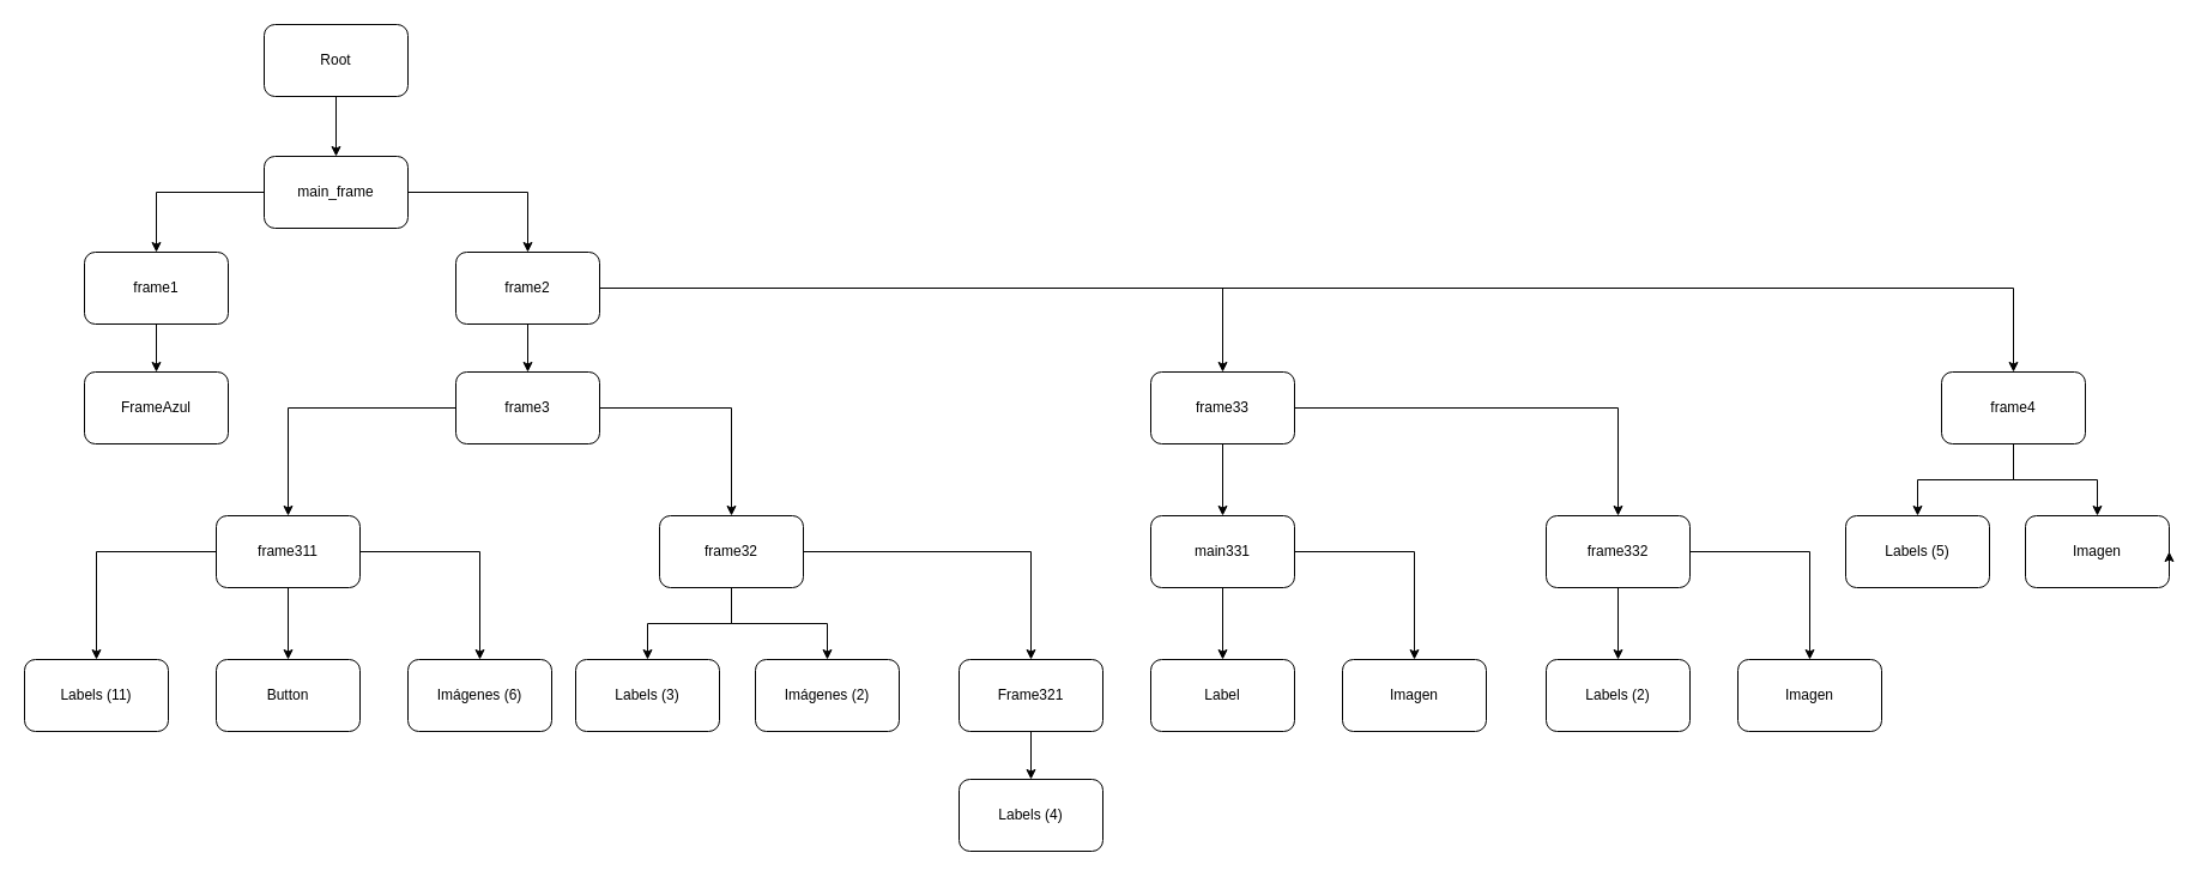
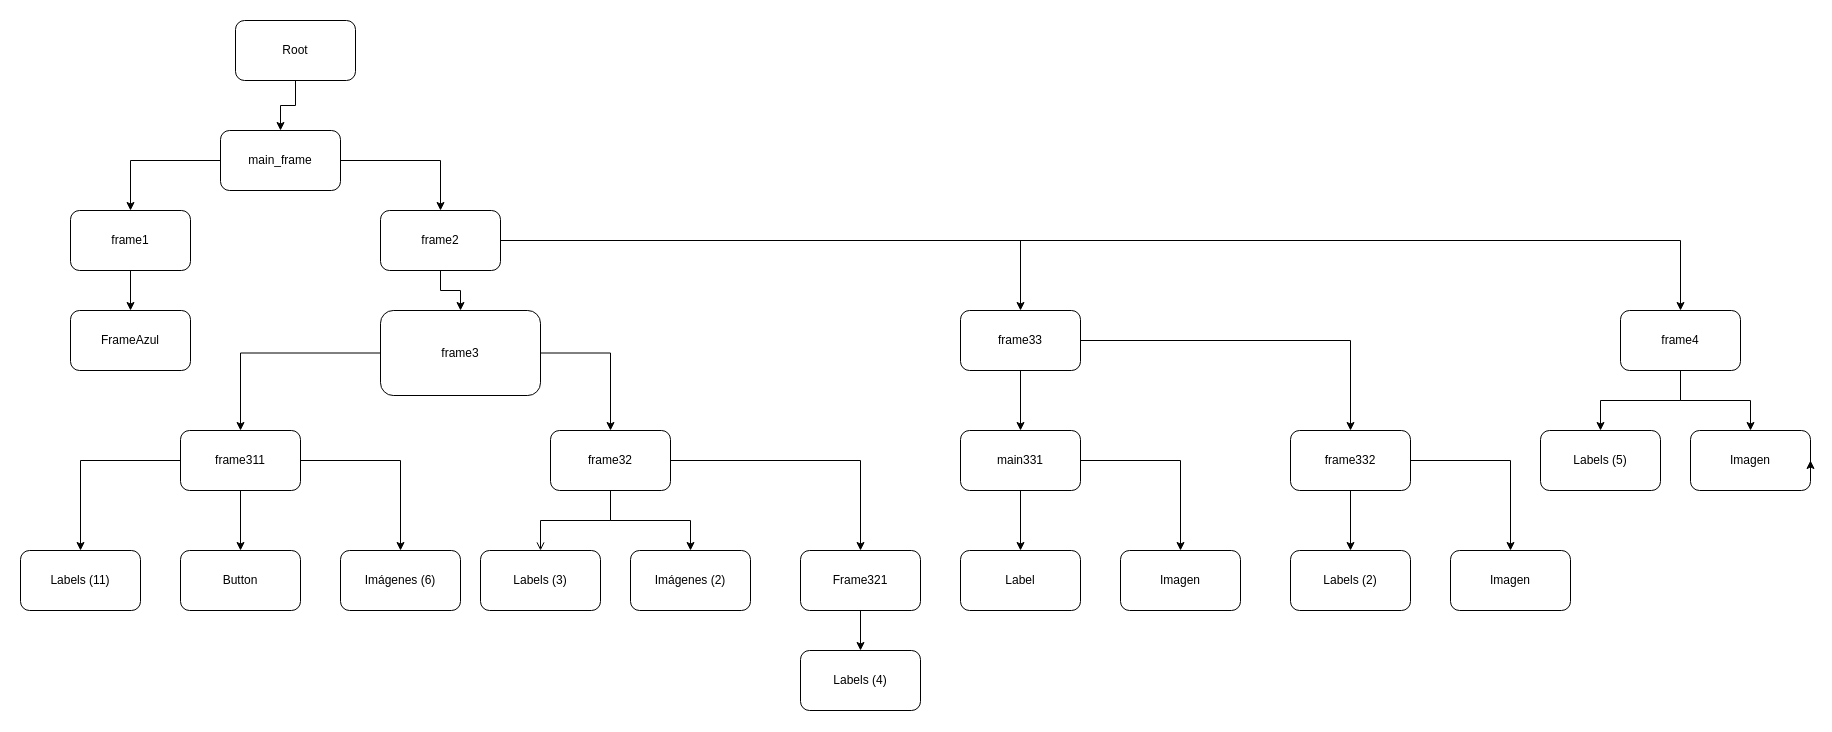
  <mxCell id="0" />
  <mxCell id="1" parent="0" />
  <mxCell id="2" style="edgeStyle=orthogonalEdgeStyle;rounded=0;orthogonalLoop=1;jettySize=auto;html=1;" edge="1" parent="1" source="3" target="6"><mxGeometry relative="1" as="geometry"><mxPoint x="280" y="140" as="targetPoint" /></mxGeometry></mxCell>
- <mxCell id="3" value="Root" style="rounded=1;whiteSpace=wrap;html=1;" vertex="1" parent="1"><mxGeometry x="220" y="20" width="120" height="60" as="geometry" /></mxCell>
+ <mxCell id="3" value="Root" style="rounded=1;whiteSpace=wrap;html=1;" vertex="1" parent="1"><mxGeometry x="235" y="20" width="120" height="60" as="geometry" /></mxCell>
  <mxCell id="4" style="edgeStyle=orthogonalEdgeStyle;rounded=0;orthogonalLoop=1;jettySize=auto;html=1;" edge="1" parent="1" source="6" target="8"><mxGeometry relative="1" as="geometry"><mxPoint x="120" y="240" as="targetPoint" /></mxGeometry></mxCell>
  <mxCell id="5" style="edgeStyle=orthogonalEdgeStyle;rounded=0;orthogonalLoop=1;jettySize=auto;html=1;" edge="1" parent="1" source="6" target="12"><mxGeometry relative="1" as="geometry"><mxPoint x="440" y="220" as="targetPoint" /></mxGeometry></mxCell>
  <mxCell id="6" value="main_frame" style="rounded=1;whiteSpace=wrap;html=1;" vertex="1" parent="1"><mxGeometry x="220" y="130" width="120" height="60" as="geometry" /></mxCell>
  <mxCell id="7" style="edgeStyle=orthogonalEdgeStyle;rounded=0;orthogonalLoop=1;jettySize=auto;html=1;" edge="1" parent="1" source="8" target="13"><mxGeometry relative="1" as="geometry"><mxPoint x="120" y="320" as="targetPoint" /></mxGeometry></mxCell>
  <mxCell id="8" value="frame1" style="rounded=1;whiteSpace=wrap;html=1;" vertex="1" parent="1"><mxGeometry x="70" y="210" width="120" height="60" as="geometry" /></mxCell>
  <mxCell id="9" style="edgeStyle=orthogonalEdgeStyle;rounded=0;orthogonalLoop=1;jettySize=auto;html=1;" edge="1" parent="1" source="12" target="16"><mxGeometry relative="1" as="geometry"><mxPoint x="360" y="320" as="targetPoint" /></mxGeometry></mxCell>
  <mxCell id="10" style="edgeStyle=orthogonalEdgeStyle;rounded=0;orthogonalLoop=1;jettySize=auto;html=1;" edge="1" parent="1" source="12" target="35"><mxGeometry relative="1" as="geometry"><mxPoint x="980" y="340" as="targetPoint" /></mxGeometry></mxCell>
  <mxCell id="11" style="edgeStyle=orthogonalEdgeStyle;rounded=0;orthogonalLoop=1;jettySize=auto;html=1;" edge="1" parent="1" source="12" target="48"><mxGeometry relative="1" as="geometry"><mxPoint x="1602" y="350" as="targetPoint" /></mxGeometry></mxCell>
  <mxCell id="12" value="frame2" style="rounded=1;whiteSpace=wrap;html=1;" vertex="1" parent="1"><mxGeometry x="380" y="210" width="120" height="60" as="geometry" /></mxCell>
  <mxCell id="13" value="FrameAzul" style="rounded=1;whiteSpace=wrap;html=1;" vertex="1" parent="1"><mxGeometry x="70" y="310" width="120" height="60" as="geometry" /></mxCell>
  <mxCell id="14" style="edgeStyle=orthogonalEdgeStyle;rounded=0;orthogonalLoop=1;jettySize=auto;html=1;" edge="1" parent="1" source="16" target="20"><mxGeometry relative="1" as="geometry"><mxPoint x="440" y="420" as="targetPoint" /></mxGeometry></mxCell>
  <mxCell id="15" style="edgeStyle=orthogonalEdgeStyle;rounded=0;orthogonalLoop=1;jettySize=auto;html=1;" edge="1" parent="1" source="16" target="27"><mxGeometry relative="1" as="geometry"><mxPoint x="600" y="340" as="targetPoint" /></mxGeometry></mxCell>
- <mxCell id="16" value="frame3" style="rounded=1;whiteSpace=wrap;html=1;" vertex="1" parent="1"><mxGeometry x="380" y="310" width="120" height="60" as="geometry" /></mxCell>
+ <mxCell id="16" value="frame3" style="rounded=1;whiteSpace=wrap;html=1;" vertex="1" parent="1"><mxGeometry x="380" y="310" width="160" height="85" as="geometry" /></mxCell>
  <mxCell id="17" style="edgeStyle=orthogonalEdgeStyle;rounded=0;orthogonalLoop=1;jettySize=auto;html=1;" edge="1" parent="1" source="20" target="21"><mxGeometry relative="1" as="geometry"><mxPoint y="490" as="targetPoint" x="80" /></mxGeometry></mxCell>
  <mxCell id="18" style="edgeStyle=orthogonalEdgeStyle;rounded=0;orthogonalLoop=1;jettySize=auto;html=1;" edge="1" parent="1" source="20" target="22"><mxGeometry relative="1" as="geometry"><mxPoint x="240" y="570" as="targetPoint" /></mxGeometry></mxCell>
  <mxCell id="19" style="edgeStyle=orthogonalEdgeStyle;rounded=0;orthogonalLoop=1;jettySize=auto;html=1;" edge="1" parent="1" source="20" target="23"><mxGeometry relative="1" as="geometry"><mxPoint x="400" y="530" as="targetPoint" /></mxGeometry></mxCell>
  <mxCell id="20" value="frame311" style="rounded=1;whiteSpace=wrap;html=1;" vertex="1" parent="1"><mxGeometry x="180" y="430" width="120" height="60" as="geometry" /></mxCell>
  <mxCell id="21" value="Labels (11)" style="rounded=1;whiteSpace=wrap;html=1;" vertex="1" parent="1"><mxGeometry x="20" y="550" width="120" height="60" as="geometry" /></mxCell>
  <mxCell id="22" value="Button" style="rounded=1;whiteSpace=wrap;html=1;" vertex="1" parent="1"><mxGeometry x="180" y="550" width="120" height="60" as="geometry" /></mxCell>
  <mxCell id="23" value="Imágenes (6)" style="rounded=1;whiteSpace=wrap;html=1;" vertex="1" parent="1"><mxGeometry x="340" y="550" width="120" height="60" as="geometry" /></mxCell>
- <mxCell id="24" style="edgeStyle=orthogonalEdgeStyle;rounded=0;orthogonalLoop=1;jettySize=auto;html=1;entryX=0.5;entryY=0;entryDx=0;entryDy=0;" edge="1" parent="1" source="27" target="28"><mxGeometry relative="1" as="geometry" /></mxCell>
+ <mxCell id="24" style="edgeStyle=orthogonalEdgeStyle;rounded=0;orthogonalLoop=1;jettySize=auto;html=1;entryX=0.5;entryY=0;entryDx=0;entryDy=0;endArrow=open;" edge="1" parent="1" source="27" target="28"><mxGeometry relative="1" as="geometry" /></mxCell>
  <mxCell id="25" style="edgeStyle=orthogonalEdgeStyle;rounded=0;orthogonalLoop=1;jettySize=auto;html=1;" edge="1" parent="1" source="27" target="29"><mxGeometry relative="1" as="geometry"><mxPoint x="690" y="570" as="targetPoint" /></mxGeometry></mxCell>
  <mxCell id="26" style="edgeStyle=orthogonalEdgeStyle;rounded=0;orthogonalLoop=1;jettySize=auto;html=1;" edge="1" parent="1" source="27" target="31"><mxGeometry relative="1" as="geometry"><mxPoint x="840" y="520" as="targetPoint" /></mxGeometry></mxCell>
  <mxCell id="27" value="frame32" style="rounded=1;whiteSpace=wrap;html=1;" vertex="1" parent="1"><mxGeometry x="550" y="430" width="120" height="60" as="geometry" /></mxCell>
  <mxCell id="28" value="Labels (3)" style="rounded=1;whiteSpace=wrap;html=1;" vertex="1" parent="1"><mxGeometry x="480" y="550" width="120" height="60" as="geometry" /></mxCell>
  <mxCell id="29" value="Imágenes (2)" style="rounded=1;whiteSpace=wrap;html=1;" vertex="1" parent="1"><mxGeometry x="630" y="550" width="120" height="60" as="geometry" /></mxCell>
  <mxCell id="30" style="edgeStyle=orthogonalEdgeStyle;rounded=0;orthogonalLoop=1;jettySize=auto;html=1;entryX=0.5;entryY=0;entryDx=0;entryDy=0;" edge="1" parent="1" source="31" target="32"><mxGeometry relative="1" as="geometry" /></mxCell>
  <mxCell id="31" value="Frame321" style="rounded=1;whiteSpace=wrap;html=1;" vertex="1" parent="1"><mxGeometry x="800" y="550" width="120" height="60" as="geometry" /></mxCell>
  <mxCell id="32" value="Labels (4)" style="rounded=1;whiteSpace=wrap;html=1;" vertex="1" parent="1"><mxGeometry x="800" y="650" width="120" height="60" as="geometry" /></mxCell>
  <mxCell id="33" style="edgeStyle=orthogonalEdgeStyle;rounded=0;orthogonalLoop=1;jettySize=auto;html=1;" edge="1" parent="1" source="35" target="38"><mxGeometry relative="1" as="geometry"><mxPoint x="920" y="440" as="targetPoint" /></mxGeometry></mxCell>
  <mxCell id="34" style="edgeStyle=orthogonalEdgeStyle;rounded=0;orthogonalLoop=1;jettySize=auto;html=1;" edge="1" parent="1" source="35" target="43"><mxGeometry relative="1" as="geometry"><mxPoint x="1320" y="460" as="targetPoint" /></mxGeometry></mxCell>
  <mxCell id="35" value="frame33" style="rounded=1;whiteSpace=wrap;html=1;" vertex="1" parent="1"><mxGeometry x="960" y="310" width="120" height="60" as="geometry" /></mxCell>
  <mxCell id="36" style="edgeStyle=orthogonalEdgeStyle;rounded=0;orthogonalLoop=1;jettySize=auto;html=1;entryX=0.5;entryY=0;entryDx=0;entryDy=0;" edge="1" parent="1" source="38" target="39"><mxGeometry relative="1" as="geometry" /></mxCell>
  <mxCell id="37" style="edgeStyle=orthogonalEdgeStyle;rounded=0;orthogonalLoop=1;jettySize=auto;html=1;" edge="1" parent="1" source="38" target="40"><mxGeometry relative="1" as="geometry"><mxPoint x="1180" y="560" as="targetPoint" /></mxGeometry></mxCell>
  <mxCell id="38" value="main331" style="rounded=1;whiteSpace=wrap;html=1;" vertex="1" parent="1"><mxGeometry x="960" y="430" width="120" height="60" as="geometry" /></mxCell>
  <mxCell id="39" value="Label" style="rounded=1;whiteSpace=wrap;html=1;" vertex="1" parent="1"><mxGeometry x="960" y="550" width="120" height="60" as="geometry" /></mxCell>
  <mxCell id="40" value="Imagen" style="rounded=1;whiteSpace=wrap;html=1;" vertex="1" parent="1"><mxGeometry x="1120" y="550" width="120" height="60" as="geometry" /></mxCell>
  <mxCell id="41" style="edgeStyle=orthogonalEdgeStyle;rounded=0;orthogonalLoop=1;jettySize=auto;html=1;entryX=0.5;entryY=0;entryDx=0;entryDy=0;" edge="1" parent="1" source="43" target="44"><mxGeometry relative="1" as="geometry"><mxPoint x="1350" y="570" as="targetPoint" /></mxGeometry></mxCell>
  <mxCell id="42" style="edgeStyle=orthogonalEdgeStyle;rounded=0;orthogonalLoop=1;jettySize=auto;html=1;" edge="1" parent="1" source="43" target="45"><mxGeometry relative="1" as="geometry" /></mxCell>
  <mxCell id="43" value="frame332" style="rounded=1;whiteSpace=wrap;html=1;" vertex="1" parent="1"><mxGeometry x="1290" y="430" width="120" height="60" as="geometry" /></mxCell>
  <mxCell id="44" value="Labels (2)" style="rounded=1;whiteSpace=wrap;html=1;" vertex="1" parent="1"><mxGeometry x="1290" y="550" width="120" height="60" as="geometry" /></mxCell>
  <mxCell id="45" value="Imagen" style="rounded=1;whiteSpace=wrap;html=1;" vertex="1" parent="1"><mxGeometry x="1450" y="550" width="120" height="60" as="geometry" /></mxCell>
  <mxCell id="46" style="edgeStyle=orthogonalEdgeStyle;rounded=0;orthogonalLoop=1;jettySize=auto;html=1;entryX=0.5;entryY=0;entryDx=0;entryDy=0;" edge="1" parent="1" source="48" target="49"><mxGeometry relative="1" as="geometry" /></mxCell>
  <mxCell id="47" style="edgeStyle=orthogonalEdgeStyle;rounded=0;orthogonalLoop=1;jettySize=auto;html=1;entryX=0.5;entryY=0;entryDx=0;entryDy=0;" edge="1" parent="1" source="48" target="50"><mxGeometry relative="1" as="geometry" /></mxCell>
  <mxCell id="48" value="frame4" style="rounded=1;whiteSpace=wrap;html=1;" vertex="1" parent="1"><mxGeometry x="1620" y="310" width="120" height="60" as="geometry" /></mxCell>
  <mxCell id="49" value="Labels (5)" style="rounded=1;whiteSpace=wrap;html=1;" vertex="1" parent="1"><mxGeometry x="1540" y="430" width="120" height="60" as="geometry" /></mxCell>
  <mxCell id="50" value="Imagen" style="rounded=1;whiteSpace=wrap;html=1;" vertex="1" parent="1"><mxGeometry x="1690" y="430" width="120" height="60" as="geometry" /></mxCell>
  <mxCell id="51" style="edgeStyle=orthogonalEdgeStyle;rounded=0;orthogonalLoop=1;jettySize=auto;html=1;exitX=1;exitY=0.75;exitDx=0;exitDy=0;entryX=1;entryY=0.5;entryDx=0;entryDy=0;" edge="1" parent="1" source="50" target="50"><mxGeometry relative="1" as="geometry" /></mxCell>
